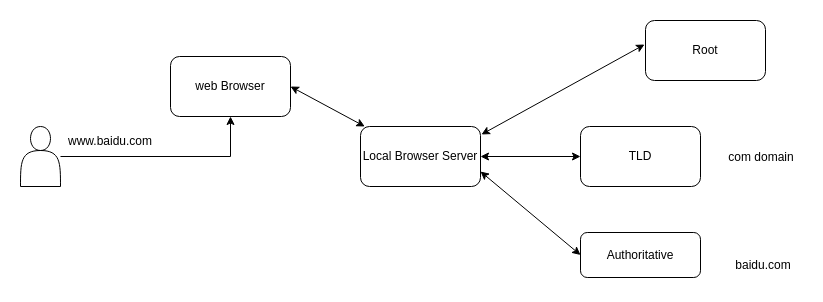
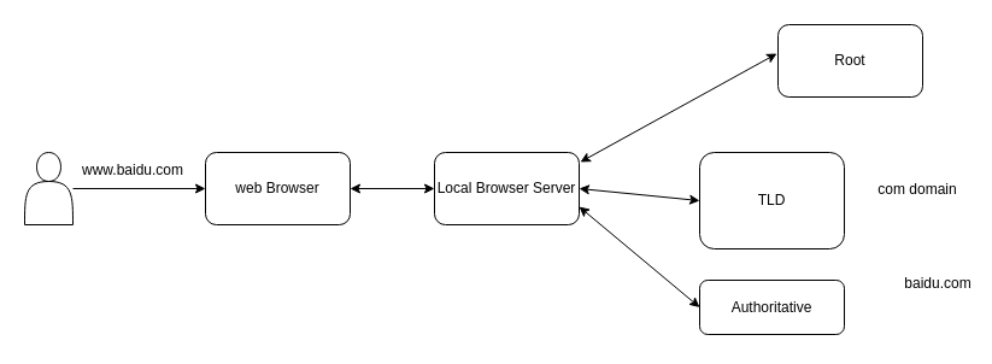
  <mxCell id="0" />
  <mxCell id="1" parent="0" />
  <mxCell id="2" value="" style="edgeStyle=orthogonalEdgeStyle;rounded=0;orthogonalLoop=1;jettySize=auto;html=1;" edge="1" parent="1" source="3" target="4"><mxGeometry relative="1" as="geometry" /></mxCell>
  <mxCell id="3" value="" style="shape=actor;whiteSpace=wrap;html=1;" vertex="1" parent="1"><mxGeometry x="20" y="126" width="40" height="60" as="geometry" /></mxCell>
- <mxCell id="4" value="web Browser" style="rounded=1;whiteSpace=wrap;html=1;" vertex="1" parent="1"><mxGeometry x="170" y="56" width="120" height="60" as="geometry" /></mxCell>
+ <mxCell id="4" value="web Browser" style="rounded=1;whiteSpace=wrap;html=1;" vertex="1" parent="1"><mxGeometry x="170" y="126" width="120" height="60" as="geometry" /></mxCell>
  <mxCell id="5" value="Local Browser Server" style="rounded=1;whiteSpace=wrap;html=1;" vertex="1" parent="1"><mxGeometry x="360" y="126" width="120" height="60" as="geometry" /></mxCell>
  <mxCell id="6" value="Root" style="rounded=1;whiteSpace=wrap;html=1;" vertex="1" parent="1"><mxGeometry x="645" y="20" width="120" height="60" as="geometry" /></mxCell>
- <mxCell id="7" value="TLD" style="rounded=1;whiteSpace=wrap;html=1;" vertex="1" parent="1"><mxGeometry x="580" y="126" width="120" height="60" as="geometry" /></mxCell>
+ <mxCell id="7" value="TLD" style="rounded=1;whiteSpace=wrap;html=1;" vertex="1" parent="1"><mxGeometry x="580" y="126" width="120" height="80" as="geometry" /></mxCell>
  <mxCell id="8" value="Authoritative " style="rounded=1;whiteSpace=wrap;html=1;" vertex="1" parent="1"><mxGeometry x="580" y="232" width="120" height="45" as="geometry" /></mxCell>
  <mxCell id="9" value="" style="endArrow=classic;startArrow=classic;html=1;rounded=0;entryX=-0.008;entryY=0.4;entryDx=0;entryDy=0;entryPerimeter=0;exitX=1.008;exitY=0.133;exitDx=0;exitDy=0;exitPerimeter=0;" edge="1" parent="1" source="5" target="6"><mxGeometry width="50" height="50" relative="1" as="geometry"><mxPoint x="360" y="156" as="sourcePoint" /><mxPoint x="410" y="106" as="targetPoint" /></mxGeometry></mxCell>
  <mxCell id="10" value="" style="endArrow=classic;startArrow=classic;html=1;rounded=0;exitX=1;exitY=0.5;exitDx=0;exitDy=0;entryX=0;entryY=0.5;entryDx=0;entryDy=0;" edge="1" parent="1" source="5" target="7"><mxGeometry width="50" height="50" relative="1" as="geometry"><mxPoint x="430" y="226" as="sourcePoint" /><mxPoint x="480" y="176" as="targetPoint" /></mxGeometry></mxCell>
  <mxCell id="11" value="" style="endArrow=classic;startArrow=classic;html=1;rounded=0;exitX=1;exitY=0.75;exitDx=0;exitDy=0;entryX=0;entryY=0.5;entryDx=0;entryDy=0;" edge="1" parent="1" source="5" target="8"><mxGeometry width="50" height="50" relative="1" as="geometry"><mxPoint x="420" y="256" as="sourcePoint" /><mxPoint x="470" y="206" as="targetPoint" /></mxGeometry></mxCell>
  <mxCell id="12" value="www.baidu.com" style="text;html=1;strokeColor=none;fillColor=none;align=center;verticalAlign=middle;whiteSpace=wrap;rounded=0;" vertex="1" parent="1"><mxGeometry x="80" y="126" width="60" height="30" as="geometry" /></mxCell>
  <mxCell id="13" value="com domain" style="text;html=1;strokeColor=none;fillColor=none;align=center;verticalAlign=middle;whiteSpace=wrap;rounded=0;" vertex="1" parent="1"><mxGeometry x="721" y="142" width="80" height="30" as="geometry" /></mxCell>
- <mxCell id="14" value="baidu.com" style="text;html=1;strokeColor=none;fillColor=none;align=center;verticalAlign=middle;whiteSpace=wrap;rounded=0;" vertex="1" parent="1"><mxGeometry x="733" y="250" width="60" height="30" as="geometry" /></mxCell>
+ <mxCell id="14" value="baidu.com" style="text;html=1;strokeColor=none;fillColor=none;align=center;verticalAlign=middle;whiteSpace=wrap;rounded=0;" vertex="1" parent="1"><mxGeometry x="748" y="220" width="60" height="30" as="geometry" /></mxCell>
  <mxCell id="15" value="" style="endArrow=classic;startArrow=classic;html=1;rounded=0;entryX=1;entryY=0.5;entryDx=0;entryDy=0;" edge="1" parent="1" source="5" target="4"><mxGeometry width="50" height="50" relative="1" as="geometry"><mxPoint x="380" y="386" as="sourcePoint" /><mxPoint x="430" y="336" as="targetPoint" /></mxGeometry></mxCell>
